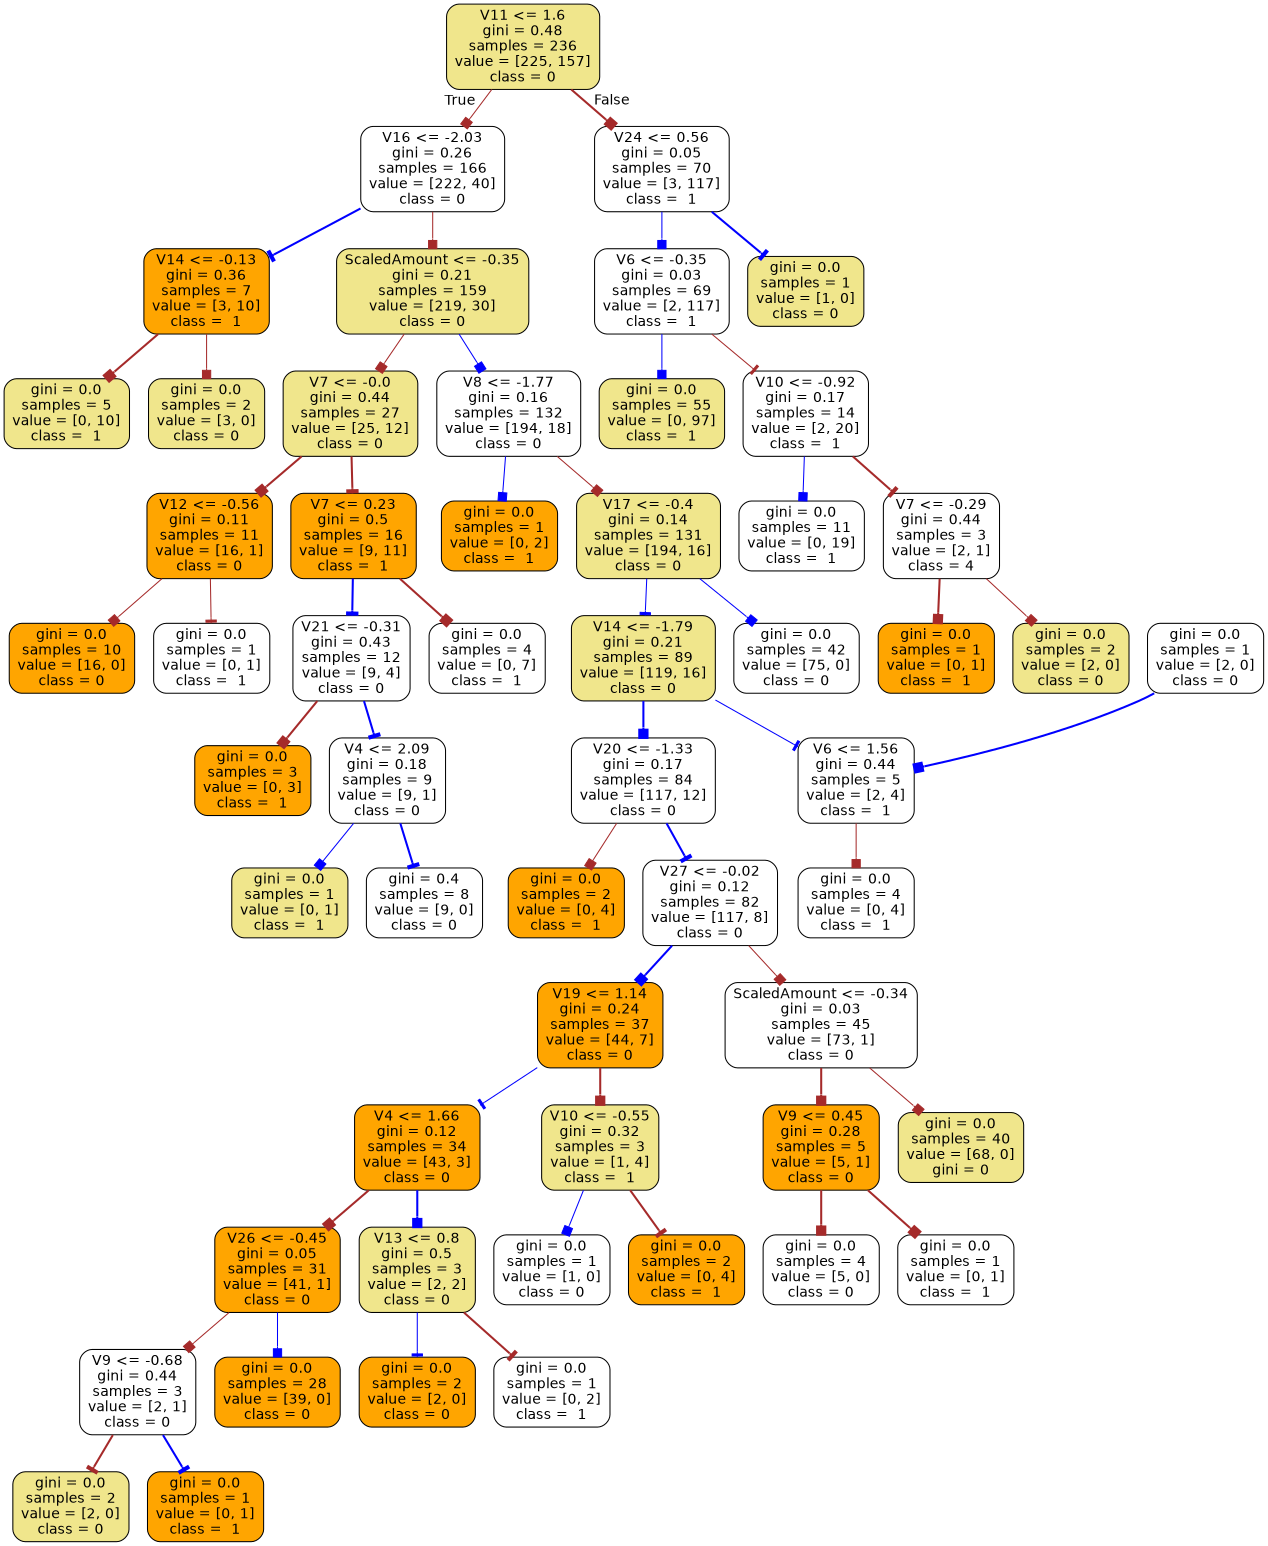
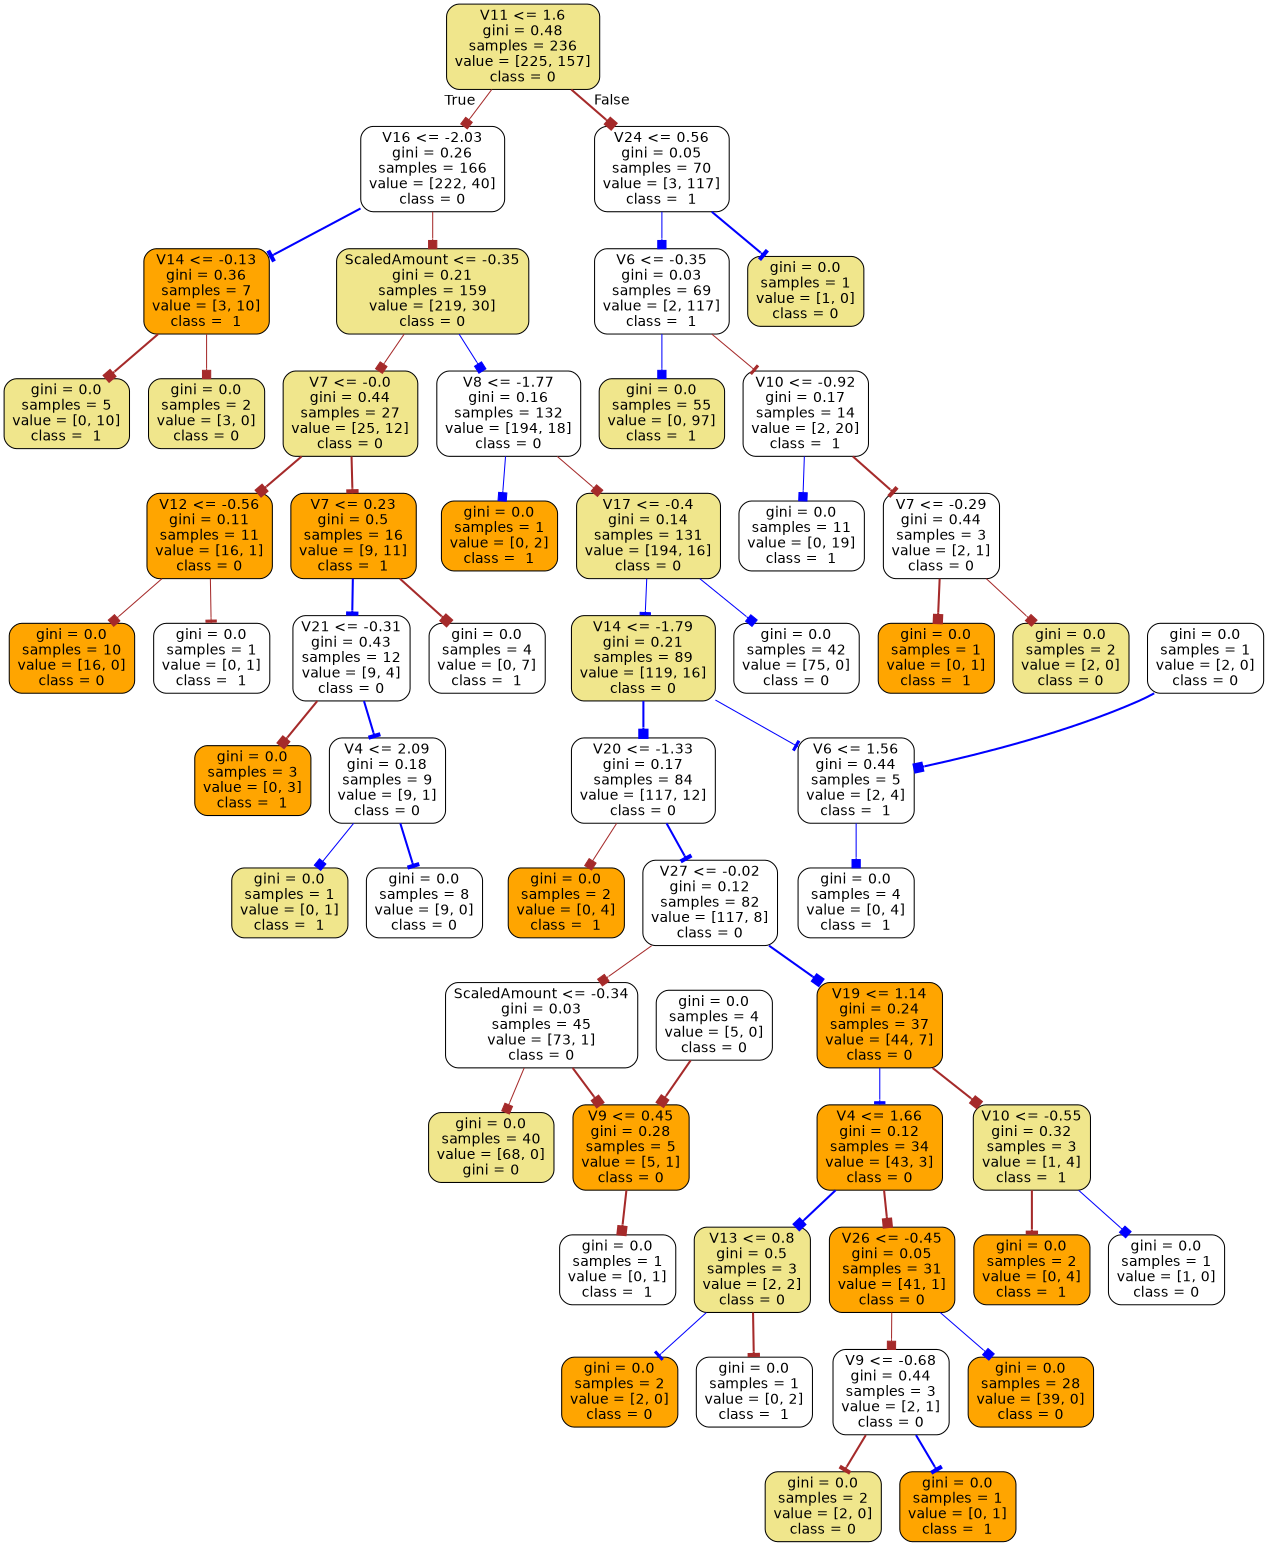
  digraph {
    fontname="DejaVu Sans"
    node [color=black fillcolor=white fontname="DejaVu Sans" shape=box style="filled, rounded"]
    edge [arrowhead=box color=brown fontname="DejaVu Sans" style=solid]
    n1 [fillcolor=khaki label="V11 <= 1.6\ngini = 0.48\nsamples = 236\nvalue = [225, 157]\nclass = 0"]
    n2 [label="V16 <= -2.03\ngini = 0.26\nsamples = 166\nvalue = [222, 40]\nclass = 0"]
    n3 [label="V24 <= 0.56\ngini = 0.05\nsamples = 70\nvalue = [3, 117]\nclass =  1"]
    n4 [fillcolor=orange label="V14 <= -0.13\ngini = 0.36\nsamples = 7\nvalue = [3, 10]\nclass =  1"]
    n5 [fillcolor=khaki label="ScaledAmount <= -0.35\ngini = 0.21\nsamples = 159\nvalue = [219, 30]\nclass = 0"]
    n6 [label="V6 <= -0.35\ngini = 0.03\nsamples = 69\nvalue = [2, 117]\nclass =  1"]
    n7 [fillcolor=khaki label="gini = 0.0\nsamples = 1\nvalue = [1, 0]\nclass = 0"]
    n8 [fillcolor=khaki label="gini = 0.0\nsamples = 5\nvalue = [0, 10]\nclass =  1"]
    n9 [fillcolor=khaki label="gini = 0.0\nsamples = 2\nvalue = [3, 0]\nclass = 0"]
    n10 [fillcolor=khaki label="V7 <= -0.0\ngini = 0.44\nsamples = 27\nvalue = [25, 12]\nclass = 0"]
    n11 [label="V8 <= -1.77\ngini = 0.16\nsamples = 132\nvalue = [194, 18]\nclass = 0"]
    n12 [fillcolor=orange label="V12 <= -0.56\ngini = 0.11\nsamples = 11\nvalue = [16, 1]\nclass = 0"]
    n13 [fillcolor=orange label="V7 <= 0.23\ngini = 0.5\nsamples = 16\nvalue = [9, 11]\nclass =  1"]
    n14 [fillcolor=orange label="gini = 0.0\nsamples = 1\nvalue = [0, 2]\nclass =  1"]
    n15 [fillcolor=khaki label="V17 <= -0.4\ngini = 0.14\nsamples = 131\nvalue = [194, 16]\nclass = 0"]
    n16 [label="gini = 0.0\nsamples = 1\nvalue = [0, 1]\nclass =  1"]
    n17 [fillcolor=orange label="gini = 0.0\nsamples = 10\nvalue = [16, 0]\nclass = 0"]
    n18 [label="gini = 0.0\nsamples = 4\nvalue = [0, 7]\nclass =  1"]
    n19 [label="V21 <= -0.31\ngini = 0.43\nsamples = 12\nvalue = [9, 4]\nclass = 0"]
    n20 [fillcolor=orange label="gini = 0.0\nsamples = 3\nvalue = [0, 3]\nclass =  1"]
    n21 [label="V4 <= 2.09\ngini = 0.18\nsamples = 9\nvalue = [9, 1]\nclass = 0"]
-   n22 [label="gini = 0.4\nsamples = 8\nvalue = [9, 0]\nclass = 0"]
+   n22 [label="gini = 0.0\nsamples = 8\nvalue = [9, 0]\nclass = 0"]
    n23 [fillcolor=khaki label="gini = 0.0\nsamples = 1\nvalue = [0, 1]\nclass =  1"]
    n24 [label="gini = 0.0\nsamples = 42\nvalue = [75, 0]\nclass = 0"]
    n25 [fillcolor=khaki label="V14 <= -1.79\ngini = 0.21\nsamples = 89\nvalue = [119, 16]\nclass = 0"]
    n26 [label="V6 <= 1.56\ngini = 0.44\nsamples = 5\nvalue = [2, 4]\nclass =  1"]
    n27 [label="V20 <= -1.33\ngini = 0.17\nsamples = 84\nvalue = [117, 12]\nclass = 0"]
    n28 [label="gini = 0.0\nsamples = 4\nvalue = [0, 4]\nclass =  1"]
    n29 [fillcolor=orange label="gini = 0.0\nsamples = 2\nvalue = [0, 4]\nclass =  1"]
    n30 [label="V27 <= -0.02\ngini = 0.12\nsamples = 82\nvalue = [117, 8]\nclass = 0"]
    n31 [label="gini = 0.0\nsamples = 1\nvalue = [2, 0]\nclass = 0"]
    n32 [fillcolor=orange label="V19 <= 1.14\ngini = 0.24\nsamples = 37\nvalue = [44, 7]\nclass = 0"]
    n33 [label="ScaledAmount <= -0.34\ngini = 0.03\nsamples = 45\nvalue = [73, 1]\nclass = 0"]
    n34 [fillcolor=orange label="V4 <= 1.66\ngini = 0.12\nsamples = 34\nvalue = [43, 3]\nclass = 0"]
    n35 [fillcolor=khaki label="V10 <= -0.55\ngini = 0.32\nsamples = 3\nvalue = [1, 4]\nclass =  1"]
    n36 [fillcolor=orange label="V9 <= 0.45\ngini = 0.28\nsamples = 5\nvalue = [5, 1]\nclass = 0"]
    n37 [fillcolor=khaki label="gini = 0.0\nsamples = 40\nvalue = [68, 0]\ngini = 0"]
    n38 [fillcolor=orange label="V26 <= -0.45\ngini = 0.05\nsamples = 31\nvalue = [41, 1]\nclass = 0"]
    n39 [fillcolor=khaki label="V13 <= 0.8\ngini = 0.5\nsamples = 3\nvalue = [2, 2]\nclass = 0"]
    n40 [label="gini = 0.0\nsamples = 1\nvalue = [1, 0]\nclass = 0"]
    n41 [fillcolor=orange label="gini = 0.0\nsamples = 2\nvalue = [0, 4]\nclass =  1"]
    n42 [label="V9 <= -0.68\ngini = 0.44\nsamples = 3\nvalue = [2, 1]\nclass = 0"]
    n43 [fillcolor=orange label="gini = 0.0\nsamples = 28\nvalue = [39, 0]\nclass = 0"]
    n44 [fillcolor=orange label="gini = 0.0\nsamples = 2\nvalue = [2, 0]\nclass = 0"]
    n45 [label="gini = 0.0\nsamples = 1\nvalue = [0, 2]\nclass =  1"]
    n46 [fillcolor=khaki label="gini = 0.0\nsamples = 2\nvalue = [2, 0]\nclass = 0"]
    n47 [fillcolor=orange label="gini = 0.0\nsamples = 1\nvalue = [0, 1]\nclass =  1"]
    n48 [label="gini = 0.0\nsamples = 4\nvalue = [5, 0]\nclass = 0"]
    n49 [label="gini = 0.0\nsamples = 1\nvalue = [0, 1]\nclass =  1"]
    n50 [fillcolor=khaki label="gini = 0.0\nsamples = 55\nvalue = [0, 97]\nclass =  1"]
    n51 [label="V10 <= -0.92\ngini = 0.17\nsamples = 14\nvalue = [2, 20]\nclass =  1"]
    n52 [label="gini = 0.0\nsamples = 11\nvalue = [0, 19]\nclass =  1"]
-   n53 [label="V7 <= -0.29\ngini = 0.44\nsamples = 3\nvalue = [2, 1]\nclass = 4"]
+   n53 [label="V7 <= -0.29\ngini = 0.44\nsamples = 3\nvalue = [2, 1]\nclass = 0"]
    n54 [fillcolor=khaki label="gini = 0.0\nsamples = 2\nvalue = [2, 0]\nclass = 0"]
    n55 [fillcolor=orange label="gini = 0.0\nsamples = 1\nvalue = [0, 1]\nclass =  1"]
    n1 -> n2 [headlabel=True labelangle=45 labeldistance=2.5]
    n1 -> n3 [headlabel=False labelangle=-45 labeldistance=2.5 style=bold]
    n2 -> n4 [arrowhead=tee color=blue style=bold]
    n2 -> n5
    n3 -> n6 [color=blue]
    n3 -> n7 [arrowhead=tee color=blue style=bold]
    n4 -> n8 [style=bold]
    n4 -> n9
    n5 -> n10
    n5 -> n11 [color=blue]
    n6 -> n50 [color=blue]
    n6 -> n51 [arrowhead=tee]
    n10 -> n12 [style=bold]
    n10 -> n13 [arrowhead=tee style=bold]
    n11 -> n14 [color=blue]
    n11 -> n15
    n12 -> n16 [arrowhead=tee]
    n12 -> n17
    n13 -> n18 [style=bold]
    n13 -> n19 [arrowhead=tee color=blue style=bold]
    n15 -> n24 [color=blue]
    n15 -> n25 [arrowhead=tee color=blue]
    n19 -> n20 [style=bold]
    n19 -> n21 [arrowhead=tee color=blue style=bold]
    n21 -> n22 [arrowhead=tee color=blue style=bold]
    n21 -> n23 [color=blue]
    n25 -> n26 [arrowhead=tee color=blue]
    n25 -> n27 [color=blue style=bold]
-   n26 -> n28
+   n26 -> n28 [color=blue]
    n27 -> n29
    n27 -> n30 [arrowhead=tee color=blue style=bold]
    n30 -> n32 [color=blue style=bold]
    n30 -> n33
    n31 -> n26 [color=blue style=bold]
    n32 -> n34 [arrowhead=tee color=blue]
    n32 -> n35 [style=bold]
    n33 -> n36 [style=bold]
    n33 -> n37
    n34 -> n38 [style=bold]
    n34 -> n39 [color=blue style=bold]
    n35 -> n40 [color=blue]
    n35 -> n41 [arrowhead=tee style=bold]
-   n36 -> n48 [style=bold]
+   n48 -> n36 [style=bold]
    n36 -> n49 [style=bold]
    n38 -> n42
    n38 -> n43 [color=blue]
    n39 -> n44 [arrowhead=tee color=blue]
    n39 -> n45 [arrowhead=tee style=bold]
    n42 -> n46 [arrowhead=tee style=bold]
    n42 -> n47 [arrowhead=tee color=blue style=bold]
    n51 -> n52 [color=blue]
    n51 -> n53 [arrowhead=tee style=bold]
    n53 -> n54
    n53 -> n55 [style=bold]
  }
